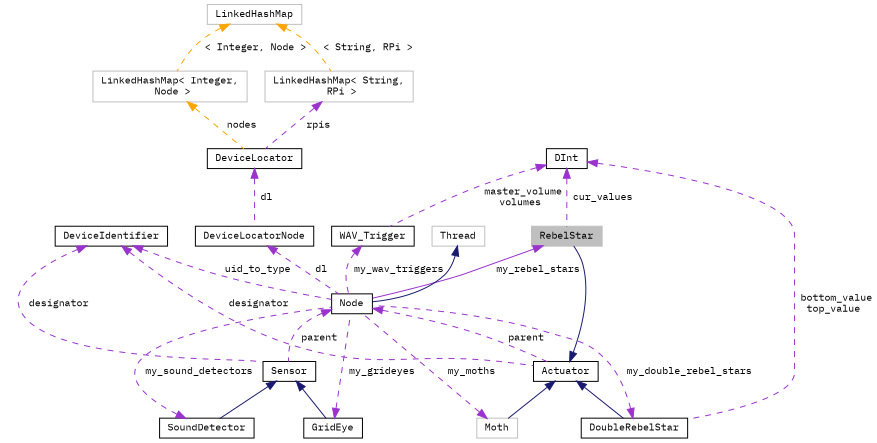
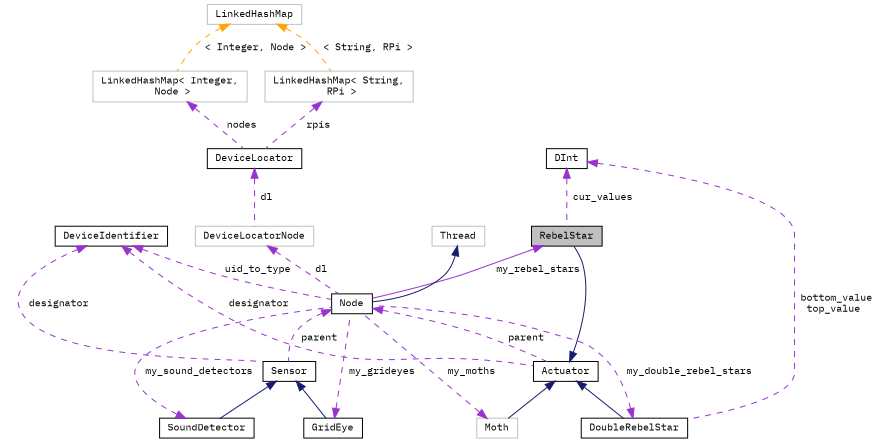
  digraph {
    fontname="IBM Plex Mono"
    node [color=black fillcolor=white fontname="IBM Plex Mono" fontsize=10 shape=record style=filled]
    edge [color=darkorchid3 dir=back fontname="IBM Plex Mono" fontsize=10 labelfontname=Helvetica labelfontsize=10 style=dashed]
-   n1 [color=grey75 fillcolor=grey75 fontcolor=black height=0.2 label=RebelStar width=0.4]
+   n1 [fillcolor=grey75 fontcolor=black height=0.2 label=RebelStar width=0.4]
    n2 [height=0.2 label="Node" width=0.4]
    n3 [height=0.2 label=Actuator width=0.4]
    n4 [height=0.2 label=Sensor width=0.4]
    n5 [height=0.2 label=DoubleRebelStar width=0.4]
    n6 [color=grey75 height=0.2 label=Moth width=0.4]
-   n7 [height=0.2 label=WAV_Trigger width=0.4]
    n8 [height=0.2 label=SoundDetector width=0.4]
    n9 [height=0.2 label=GridEye width=0.4]
    n10 [color=grey75 height=0.2 label=Thread width=0.4]
    n11 [height=0.2 label=DeviceIdentifier width=0.4]
    n12 [height=0.2 label=DInt width=0.4]
-   n13 [height=0.2 label=DeviceLocatorNode width=0.4]
+   n13 [color=grey75 height=0.2 label=DeviceLocatorNode width=0.4]
    n14 [height=0.2 label=DeviceLocator width=0.4]
    n15 [color=grey75 height=0.2 label="LinkedHashMap\< Integer,\l Node \>" width=0.4]
    n16 [color=grey75 height=0.2 label=LinkedHashMap width=0.4]
    n17 [color=grey75 height=0.2 label="LinkedHashMap\< String,\l RPi \>" width=0.4]
    n1 -> n2 [label=" my_rebel_stars" style=solid]
    n2 -> n3 [label=" parent"]
    n2 -> n4 [label=" parent"]
    n3 -> n1 [color=midnightblue style=solid]
    n3 -> n5 [color=midnightblue style=solid]
    n3 -> n6 [color=midnightblue style=solid]
    n4 -> n8 [color=midnightblue style=solid]
    n4 -> n9 [color=midnightblue style=solid]
    n5 -> n2 [label=" my_double_rebel_stars"]
    n6 -> n2 [label=" my_moths"]
-   n7 -> n2 [label=" my_wav_triggers"]
    n8 -> n2 [label=" my_sound_detectors"]
    n9 -> n2 [label=" my_grideyes"]
    n10 -> n2 [color=midnightblue style=solid]
    n11 -> n2 [label=" uid_to_type"]
    n11 -> n3 [label=" designator"]
    n11 -> n4 [label=" designator"]
    n12 -> n1 [label=" cur_values"]
    n12 -> n5 [label=" bottom_value\ntop_value"]
-   n12 -> n7 [label=" master_volume\nvolumes"]
    n13 -> n2 [label=" dl"]
    n14 -> n13 [label=" dl"]
-   n15 -> n14 [color=orange label=" nodes"]
+   n15 -> n14 [label=" nodes"]
    n16 -> n15 [color=orange label=" \< Integer, Node \>"]
    n16 -> n17 [color=orange label=" \< String, RPi \>"]
    n17 -> n14 [label=" rpis"]
  }
